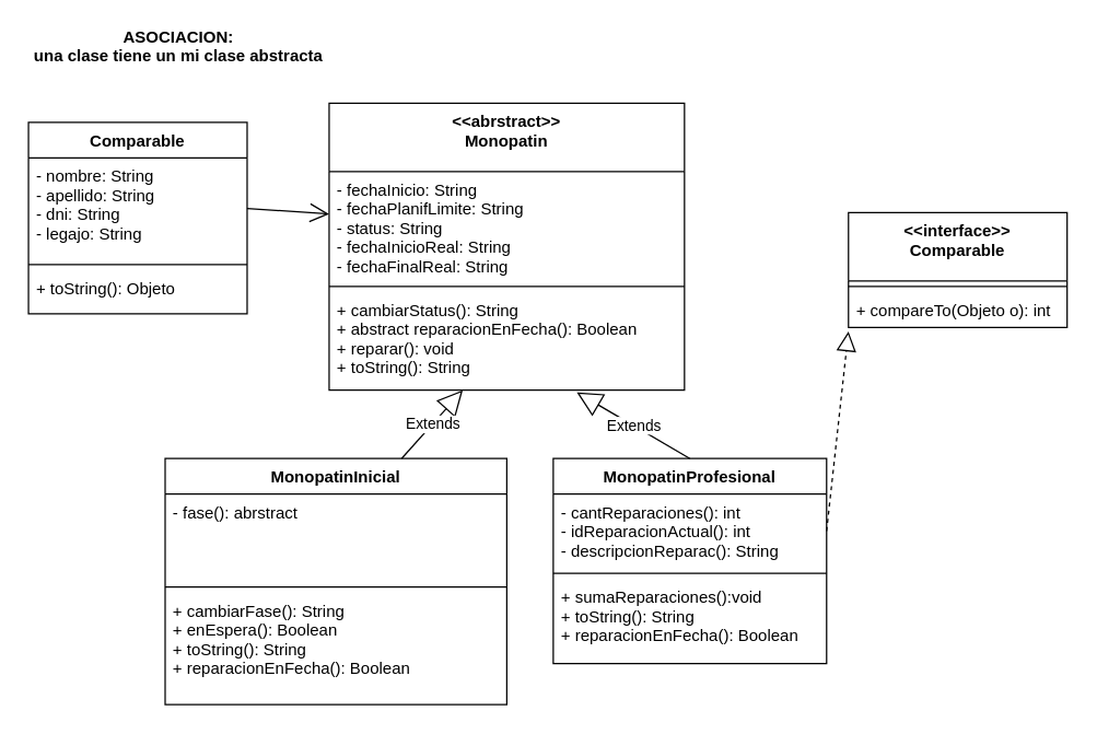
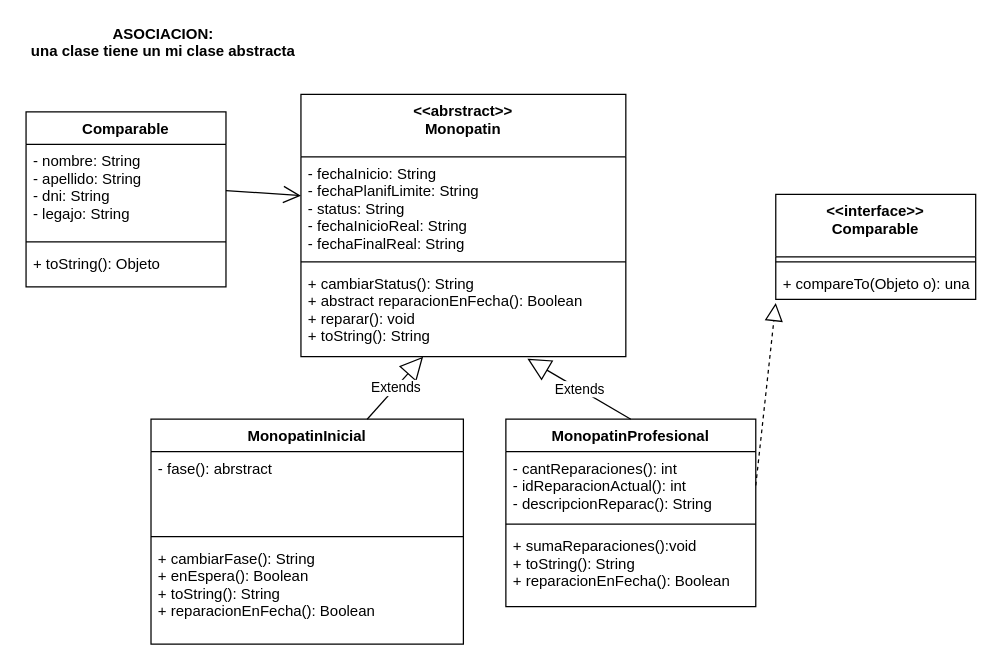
  <mxCell id="0" />
  <mxCell id="1" parent="0" />
  <mxCell id="2" value="Comparable" style="swimlane;fontStyle=1;align=center;verticalAlign=top;childLayout=stackLayout;horizontal=1;startSize=26;horizontalStack=0;resizeParent=1;resizeParentMax=0;resizeLast=0;collapsible=1;marginBottom=0;" parent="1" vertex="1"><mxGeometry x="20" y="89" width="160" height="140" as="geometry" /></mxCell>
  <mxCell id="3" value="- nombre: String&#10;- apellido: String&#10;- dni: String&#10;- legajo: String" style="text;strokeColor=none;fillColor=none;align=left;verticalAlign=top;spacingLeft=4;spacingRight=4;overflow=hidden;rotatable=0;points=[[0,0.5],[1,0.5]];portConstraint=eastwest;" parent="2" vertex="1"><mxGeometry y="26" width="160" height="74" as="geometry" /></mxCell>
  <mxCell id="4" value="" style="line;strokeWidth=1;fillColor=none;align=left;verticalAlign=middle;spacingTop=-1;spacingLeft=3;spacingRight=3;rotatable=0;labelPosition=right;points=[];portConstraint=eastwest;" parent="2" vertex="1"><mxGeometry y="100" width="160" height="8" as="geometry" /></mxCell>
  <mxCell id="5" value="+ toString(): Objeto" style="text;strokeColor=none;fillColor=none;align=left;verticalAlign=top;spacingLeft=4;spacingRight=4;overflow=hidden;rotatable=0;points=[[0,0.5],[1,0.5]];portConstraint=eastwest;" parent="2" vertex="1"><mxGeometry y="108" width="160" height="32" as="geometry" /></mxCell>
  <mxCell id="6" value="&lt;&lt;abrstract&gt;&gt;&#10;Monopatin&#10;" style="swimlane;fontStyle=1;align=center;verticalAlign=top;childLayout=stackLayout;horizontal=1;startSize=50;horizontalStack=0;resizeParent=1;resizeParentMax=0;resizeLast=0;collapsible=1;marginBottom=0;" parent="1" vertex="1"><mxGeometry x="240" y="75" width="260" height="210" as="geometry" /></mxCell>
  <mxCell id="7" value="- fechaInicio: String&#10;- fechaPlanifLimite: String&#10;- status: String&#10;- fechaInicioReal: String&#10;- fechaFinalReal: String" style="text;strokeColor=none;fillColor=none;align=left;verticalAlign=top;spacingLeft=4;spacingRight=4;overflow=hidden;rotatable=0;points=[[0,0.5],[1,0.5]];portConstraint=eastwest;" parent="6" vertex="1"><mxGeometry y="50" width="260" height="80" as="geometry" /></mxCell>
  <mxCell id="8" value="" style="line;strokeWidth=1;fillColor=none;align=left;verticalAlign=middle;spacingTop=-1;spacingLeft=3;spacingRight=3;rotatable=0;labelPosition=right;points=[];portConstraint=eastwest;" parent="6" vertex="1"><mxGeometry y="130" width="260" height="8" as="geometry" /></mxCell>
  <mxCell id="9" value="+ cambiarStatus(): String&#10;+ abstract reparacionEnFecha(): Boolean&#10;+ reparar(): void&#10;+ toString(): String" style="text;strokeColor=none;fillColor=none;align=left;verticalAlign=top;spacingLeft=4;spacingRight=4;overflow=hidden;rotatable=0;points=[[0,0.5],[1,0.5]];portConstraint=eastwest;" parent="6" vertex="1"><mxGeometry y="138" width="260" height="72" as="geometry" /></mxCell>
  <mxCell id="10" value="MonopatinInicial" style="swimlane;fontStyle=1;align=center;verticalAlign=top;childLayout=stackLayout;horizontal=1;startSize=26;horizontalStack=0;resizeParent=1;resizeParentMax=0;resizeLast=0;collapsible=1;marginBottom=0;" parent="1" vertex="1"><mxGeometry x="120" y="335" width="250" height="180" as="geometry" /></mxCell>
  <mxCell id="11" value="- fase(): abrstract" style="text;strokeColor=none;fillColor=none;align=left;verticalAlign=top;spacingLeft=4;spacingRight=4;overflow=hidden;rotatable=0;points=[[0,0.5],[1,0.5]];portConstraint=eastwest;" parent="10" vertex="1"><mxGeometry y="26" width="250" height="64" as="geometry" /></mxCell>
  <mxCell id="12" value="" style="line;strokeWidth=1;fillColor=none;align=left;verticalAlign=middle;spacingTop=-1;spacingLeft=3;spacingRight=3;rotatable=0;labelPosition=right;points=[];portConstraint=eastwest;" parent="10" vertex="1"><mxGeometry y="90" width="250" height="8" as="geometry" /></mxCell>
  <mxCell id="13" value="+ cambiarFase(): String&#10;+ enEspera(): Boolean&#10;+ toString(): String&#10;+ reparacionEnFecha(): Boolean" style="text;strokeColor=none;fillColor=none;align=left;verticalAlign=top;spacingLeft=4;spacingRight=4;overflow=hidden;rotatable=0;points=[[0,0.5],[1,0.5]];portConstraint=eastwest;" parent="10" vertex="1"><mxGeometry y="98" width="250" height="82" as="geometry" /></mxCell>
  <mxCell id="14" value="MonopatinProfesional" style="swimlane;fontStyle=1;align=center;verticalAlign=top;childLayout=stackLayout;horizontal=1;startSize=26;horizontalStack=0;resizeParent=1;resizeParentMax=0;resizeLast=0;collapsible=1;marginBottom=0;" parent="1" vertex="1"><mxGeometry x="404" y="335" width="200" height="150" as="geometry" /></mxCell>
  <mxCell id="15" value="- cantReparaciones(): int&#10;- idReparacionActual(): int&#10;- descripcionReparac(): String" style="text;strokeColor=none;fillColor=none;align=left;verticalAlign=top;spacingLeft=4;spacingRight=4;overflow=hidden;rotatable=0;points=[[0,0.5],[1,0.5]];portConstraint=eastwest;" parent="14" vertex="1"><mxGeometry y="26" width="200" height="54" as="geometry" /></mxCell>
  <mxCell id="16" value="" style="line;strokeWidth=1;fillColor=none;align=left;verticalAlign=middle;spacingTop=-1;spacingLeft=3;spacingRight=3;rotatable=0;labelPosition=right;points=[];portConstraint=eastwest;" parent="14" vertex="1"><mxGeometry y="80" width="200" height="8" as="geometry" /></mxCell>
  <mxCell id="17" value="+ sumaReparaciones():void&#10;+ toString(): String&#10;+ reparacionEnFecha(): Boolean" style="text;strokeColor=none;fillColor=none;align=left;verticalAlign=top;spacingLeft=4;spacingRight=4;overflow=hidden;rotatable=0;points=[[0,0.5],[1,0.5]];portConstraint=eastwest;" parent="14" vertex="1"><mxGeometry y="88" width="200" height="62" as="geometry" /></mxCell>
  <mxCell id="18" value="" style="endArrow=open;endFill=1;endSize=12;html=1;rounded=0;exitX=1;exitY=0.5;exitDx=0;exitDy=0;" parent="1" source="3" target="7" edge="1"><mxGeometry width="160" relative="1" as="geometry"><mxPoint x="210" y="140" as="sourcePoint" /><mxPoint x="470" y="215" as="targetPoint" /></mxGeometry></mxCell>
  <mxCell id="19" value="ASOCIACION: &#10;una clase tiene un mi clase abstracta" style="text;align=center;fontStyle=1;verticalAlign=middle;spacingLeft=3;spacingRight=3;strokeColor=none;rotatable=0;points=[[0,0.5],[1,0.5]];portConstraint=eastwest;" parent="1" vertex="1"><mxGeometry x="60" y="20" width="140" height="26" as="geometry" /></mxCell>
  <mxCell id="20" value="Extends" style="endArrow=block;endSize=16;endFill=0;html=1;rounded=0;fontSize=11;exitX=0.692;exitY=0;exitDx=0;exitDy=0;exitPerimeter=0;" parent="1" source="10" target="9" edge="1"><mxGeometry width="160" relative="1" as="geometry"><mxPoint x="310" y="215" as="sourcePoint" /><mxPoint x="420" y="245" as="targetPoint" /></mxGeometry></mxCell>
  <mxCell id="21" value="Extends" style="endArrow=block;endSize=16;endFill=0;html=1;rounded=0;fontSize=11;exitX=0.5;exitY=0;exitDx=0;exitDy=0;entryX=0.697;entryY=1.022;entryDx=0;entryDy=0;entryPerimeter=0;" parent="1" source="14" target="9" edge="1"><mxGeometry width="160" relative="1" as="geometry"><mxPoint x="280.72" y="345" as="sourcePoint" /><mxPoint x="430" y="255" as="targetPoint" /></mxGeometry></mxCell>
  <mxCell id="22" value="&lt;&lt;interface&gt;&gt;&#10;Comparable" style="swimlane;fontStyle=1;align=center;verticalAlign=top;childLayout=stackLayout;horizontal=1;startSize=50;horizontalStack=0;resizeParent=1;resizeParentMax=0;resizeLast=0;collapsible=1;marginBottom=0;" parent="1" vertex="1"><mxGeometry x="620" y="155" width="160" height="84" as="geometry" /></mxCell>
  <mxCell id="23" value="" style="line;strokeWidth=1;fillColor=none;align=left;verticalAlign=middle;spacingTop=-1;spacingLeft=3;spacingRight=3;rotatable=0;labelPosition=right;points=[];portConstraint=eastwest;" parent="22" vertex="1"><mxGeometry y="50" width="160" height="8" as="geometry" /></mxCell>
- <mxCell id="24" value="+ compareTo(Objeto o): int" style="text;strokeColor=none;fillColor=none;align=left;verticalAlign=top;spacingLeft=4;spacingRight=4;overflow=hidden;rotatable=0;points=[[0,0.5],[1,0.5]];portConstraint=eastwest;" parent="22" vertex="1"><mxGeometry y="58" width="160" height="26" as="geometry" /></mxCell>
+ <mxCell id="24" value="+ compareTo(Objeto o): una" style="text;strokeColor=none;fillColor=none;align=left;verticalAlign=top;spacingLeft=4;spacingRight=4;overflow=hidden;rotatable=0;points=[[0,0.5],[1,0.5]];portConstraint=eastwest;" parent="22" vertex="1"><mxGeometry y="58" width="160" height="26" as="geometry" /></mxCell>
  <mxCell id="25" value="" style="endArrow=block;dashed=1;endFill=0;endSize=12;html=1;rounded=0;fontSize=11;exitX=1;exitY=0.5;exitDx=0;exitDy=0;entryX=0;entryY=0.5;entryDx=0;entryDy=0;" parent="1" source="15" edge="1"><mxGeometry width="160" relative="1" as="geometry"><mxPoint x="320" y="235" as="sourcePoint" /><mxPoint x="620" y="242" as="targetPoint" /></mxGeometry></mxCell>
